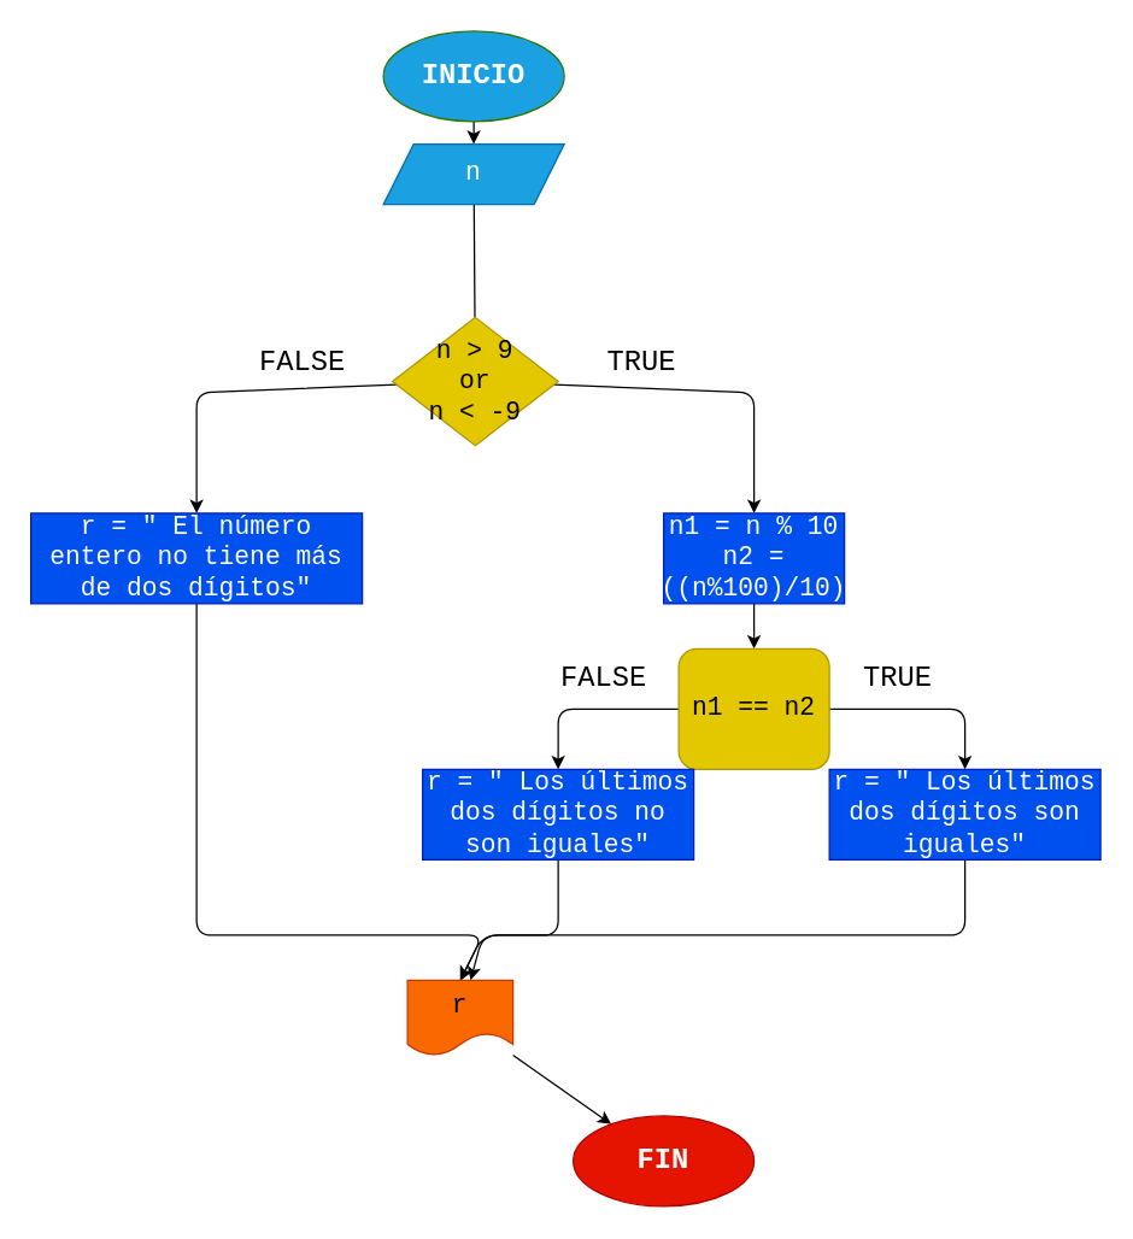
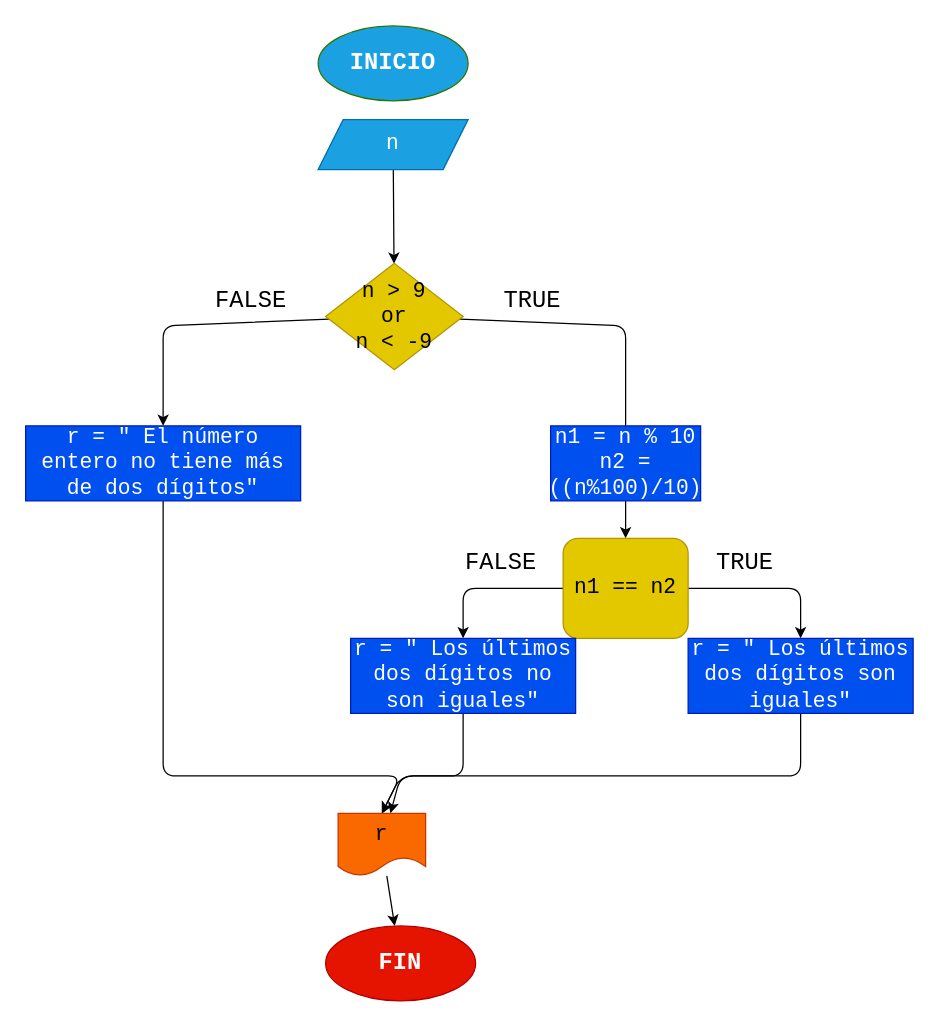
  <mxCell id="0" />
  <mxCell id="1" parent="0" />
- <mxCell id="2" value="" style="edgeStyle=none;html=1;fontFamily=Courier New;fontSize=17;" edge="1" parent="1" source="3" target="5"><mxGeometry relative="1" as="geometry" /></mxCell>
  <mxCell id="3" value="INICIO" style="ellipse;whiteSpace=wrap;html=1;fillColor=#1ba1e2;fontColor=#ffffff;strokeColor=#2D7600;fontFamily=Courier New;fontSize=19;fontStyle=1;" vertex="1" parent="1"><mxGeometry x="254" width="120" height="60" as="geometry" y="20" /></mxCell>
- <mxCell id="4" value="" style="edgeStyle=none;html=1;fontFamily=Courier New;fontSize=17;endArrow=none;" edge="1" parent="1" source="5" target="8"><mxGeometry relative="1" as="geometry" /></mxCell>
+ <mxCell id="4" value="" style="edgeStyle=none;html=1;fontFamily=Courier New;fontSize=17;" edge="1" parent="1" source="5" target="8"><mxGeometry relative="1" as="geometry" /></mxCell>
  <mxCell id="5" value="n" style="shape=parallelogram;perimeter=parallelogramPerimeter;whiteSpace=wrap;html=1;fixedSize=1;fillColor=#1ba1e2;fontColor=#ffffff;strokeColor=#006EAF;fontFamily=Courier New;fontSize=17;" vertex="1" parent="1"><mxGeometry x="254" y="95" width="120" height="40" as="geometry" /></mxCell>
- <mxCell id="6" value="" style="edgeStyle=none;html=1;fontFamily=Courier New;fontSize=17;" edge="1" parent="1" source="8" target="10"><mxGeometry relative="1" as="geometry"><Array as="points"><mxPoint x="500" y="260" /></Array></mxGeometry></mxCell>
+ <mxCell id="6" value="" style="edgeStyle=none;html=1;fontFamily=Courier New;fontSize=17;endArrow=none;" edge="1" parent="1" source="8" target="10"><mxGeometry relative="1" as="geometry"><Array as="points"><mxPoint x="500" y="260" /></Array></mxGeometry></mxCell>
  <mxCell id="7" value="" style="edgeStyle=none;html=1;fontFamily=Courier New;fontSize=17;" edge="1" parent="1" source="8" target="12"><mxGeometry relative="1" as="geometry"><Array as="points"><mxPoint x="130" y="260" /></Array></mxGeometry></mxCell>
  <mxCell id="8" value="n &amp;gt; 9 &lt;br style=&quot;font-size: 17px;&quot;&gt;or &lt;br style=&quot;font-size: 17px;&quot;&gt;n &amp;lt; -9" style="rhombus;whiteSpace=wrap;html=1;fillColor=#e3c800;fontColor=#000000;strokeColor=#B09500;fontFamily=Courier New;fontSize=17;" vertex="1" parent="1"><mxGeometry x="260" y="210" width="110" height="85" as="geometry" /></mxCell>
  <mxCell id="9" value="" style="edgeStyle=none;html=1;fontFamily=Courier New;fontSize=17;" edge="1" parent="1" source="10" target="15"><mxGeometry relative="1" as="geometry" /></mxCell>
  <mxCell id="10" value="n1 = n % 10&lt;br style=&quot;font-size: 17px;&quot;&gt;n2 = ((n%100)/10)" style="whiteSpace=wrap;html=1;fillColor=#0050ef;fontColor=#ffffff;strokeColor=#001DBC;fontFamily=Courier New;fontSize=17;" vertex="1" parent="1"><mxGeometry x="440" y="340" width="120" height="60" as="geometry" /></mxCell>
  <mxCell id="11" style="edgeStyle=none;html=1;entryX=0.5;entryY=0;entryDx=0;entryDy=0;fontFamily=Courier New;fontSize=17;" edge="1" parent="1" source="12" target="21"><mxGeometry relative="1" as="geometry"><mxPoint x="270" y="580" as="targetPoint" /><Array as="points"><mxPoint x="130" y="620" /><mxPoint x="320" y="620" /></Array></mxGeometry></mxCell>
  <mxCell id="12" value="r = &quot; El número entero no tiene más de dos dígitos&quot;" style="whiteSpace=wrap;html=1;fillColor=#0050ef;fontColor=#ffffff;strokeColor=#001DBC;fontFamily=Courier New;fontSize=17;" vertex="1" parent="1"><mxGeometry x="20" y="340" width="220" height="60" as="geometry" /></mxCell>
  <mxCell id="13" style="edgeStyle=none;html=1;entryX=0.5;entryY=0;entryDx=0;entryDy=0;fontFamily=Courier New;fontSize=17;" edge="1" parent="1" source="15" target="19"><mxGeometry relative="1" as="geometry"><Array as="points"><mxPoint x="640" y="470" /></Array></mxGeometry></mxCell>
  <mxCell id="14" style="edgeStyle=none;html=1;entryX=0.5;entryY=0;entryDx=0;entryDy=0;fontFamily=Courier New;fontSize=17;" edge="1" parent="1" source="15" target="17"><mxGeometry relative="1" as="geometry"><Array as="points"><mxPoint x="370" y="470" /></Array></mxGeometry></mxCell>
  <mxCell id="15" value="n1 == n2" style="whiteSpace=wrap;html=1;fillColor=#e3c800;fontColor=#000000;strokeColor=#B09500;fontFamily=Courier New;fontSize=17;rounded=1;" vertex="1" parent="1"><mxGeometry x="450" y="430" width="100" height="80" as="geometry" /></mxCell>
  <mxCell id="16" value="" style="edgeStyle=none;html=1;fontFamily=Courier New;fontSize=17;" edge="1" parent="1" source="17" target="21"><mxGeometry relative="1" as="geometry"><Array as="points"><mxPoint x="370" y="620" /><mxPoint x="320" y="620" /></Array></mxGeometry></mxCell>
  <mxCell id="17" value="r = &quot; Los últimos dos dígitos no son iguales&quot;" style="whiteSpace=wrap;html=1;fillColor=#0050ef;fontColor=#ffffff;strokeColor=#001DBC;fontFamily=Courier New;fontSize=17;" vertex="1" parent="1"><mxGeometry x="280" y="510" width="180" height="60" as="geometry" /></mxCell>
  <mxCell id="18" style="edgeStyle=none;html=1;entryX=0.5;entryY=0;entryDx=0;entryDy=0;fontFamily=Courier New;fontSize=17;" edge="1" parent="1" source="19" target="21"><mxGeometry relative="1" as="geometry"><Array as="points"><mxPoint x="640" y="620" /><mxPoint x="320" y="620" /></Array></mxGeometry></mxCell>
  <mxCell id="19" value="r = &quot; Los últimos dos dígitos son iguales&quot;" style="whiteSpace=wrap;html=1;fillColor=#0050ef;fontColor=#ffffff;strokeColor=#001DBC;fontFamily=Courier New;fontSize=17;" vertex="1" parent="1"><mxGeometry x="550" y="510" width="180" height="60" as="geometry" /></mxCell>
  <mxCell id="20" style="edgeStyle=none;html=1;fontFamily=Courier New;fontSize=17;" edge="1" parent="1" source="21" target="22"><mxGeometry relative="1" as="geometry" /></mxCell>
  <mxCell id="21" value="r" style="shape=document;whiteSpace=wrap;html=1;boundedLbl=1;fillColor=#fa6800;fontColor=#000000;strokeColor=#C73500;fontFamily=Courier New;fontSize=17;" vertex="1" parent="1"><mxGeometry x="270" y="650" width="70" height="50" as="geometry" /></mxCell>
- <mxCell id="22" value="FIN" style="ellipse;whiteSpace=wrap;html=1;fillColor=#e51400;fontColor=#ffffff;strokeColor=#B20000;fontFamily=Courier New;fontSize=19;fontStyle=1" vertex="1" parent="1"><mxGeometry x="380" y="740" width="120" height="60" as="geometry" /></mxCell>
+ <mxCell id="22" value="FIN" style="ellipse;whiteSpace=wrap;html=1;fillColor=#e51400;fontColor=#ffffff;strokeColor=#B20000;fontFamily=Courier New;fontSize=19;fontStyle=1" vertex="1" parent="1"><mxGeometry x="260" y="740" width="120" height="60" as="geometry" /></mxCell>
  <mxCell id="23" value="TRUE" style="text;html=1;align=center;verticalAlign=middle;resizable=0;points=[];autosize=1;strokeColor=none;fillColor=none;fontSize=19;fontFamily=Courier New;" vertex="1" parent="1"><mxGeometry x="390" y="220" width="70" height="40" as="geometry" /></mxCell>
  <mxCell id="24" value="FALSE" style="text;html=1;align=center;verticalAlign=middle;resizable=0;points=[];autosize=1;strokeColor=none;fillColor=none;fontSize=19;fontFamily=Courier New;" vertex="1" parent="1"><mxGeometry x="160" y="220" width="80" height="40" as="geometry" /></mxCell>
  <mxCell id="25" value="TRUE" style="text;html=1;align=center;verticalAlign=middle;resizable=0;points=[];autosize=1;strokeColor=none;fillColor=none;fontSize=19;fontFamily=Courier New;" vertex="1" parent="1"><mxGeometry x="560" y="430" width="70" height="40" as="geometry" /></mxCell>
  <mxCell id="26" value="FALSE" style="text;html=1;align=center;verticalAlign=middle;resizable=0;points=[];autosize=1;strokeColor=none;fillColor=none;fontSize=19;fontFamily=Courier New;" vertex="1" parent="1"><mxGeometry x="360" y="430" width="80" height="40" as="geometry" /></mxCell>
